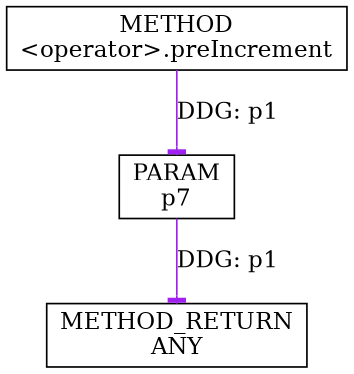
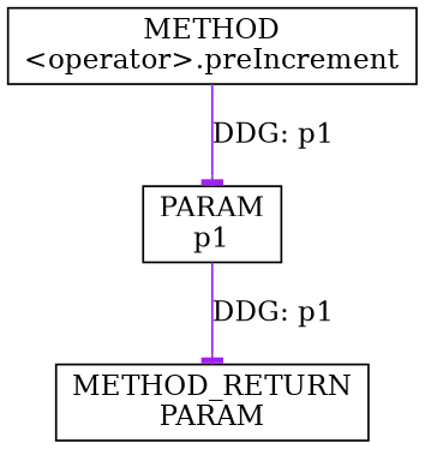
  digraph {
    node [shape=rect]
    edge [arrowhead=tee color=purple]
    n1 [label=<METHOD<BR/>&lt;operator&gt;.preIncrement>]
-   n2 [label=<PARAM<BR/>p7>]
-   n3 [label=<METHOD_RETURN<BR/>ANY>]
+   n2 [label=<PARAM<BR/>p1>]
+   n3 [label=<METHOD_RETURN<BR/>PARAM>]
    n1 -> n2 [label="DDG: p1"]
    n2 -> n3 [label="DDG: p1"]
  }
